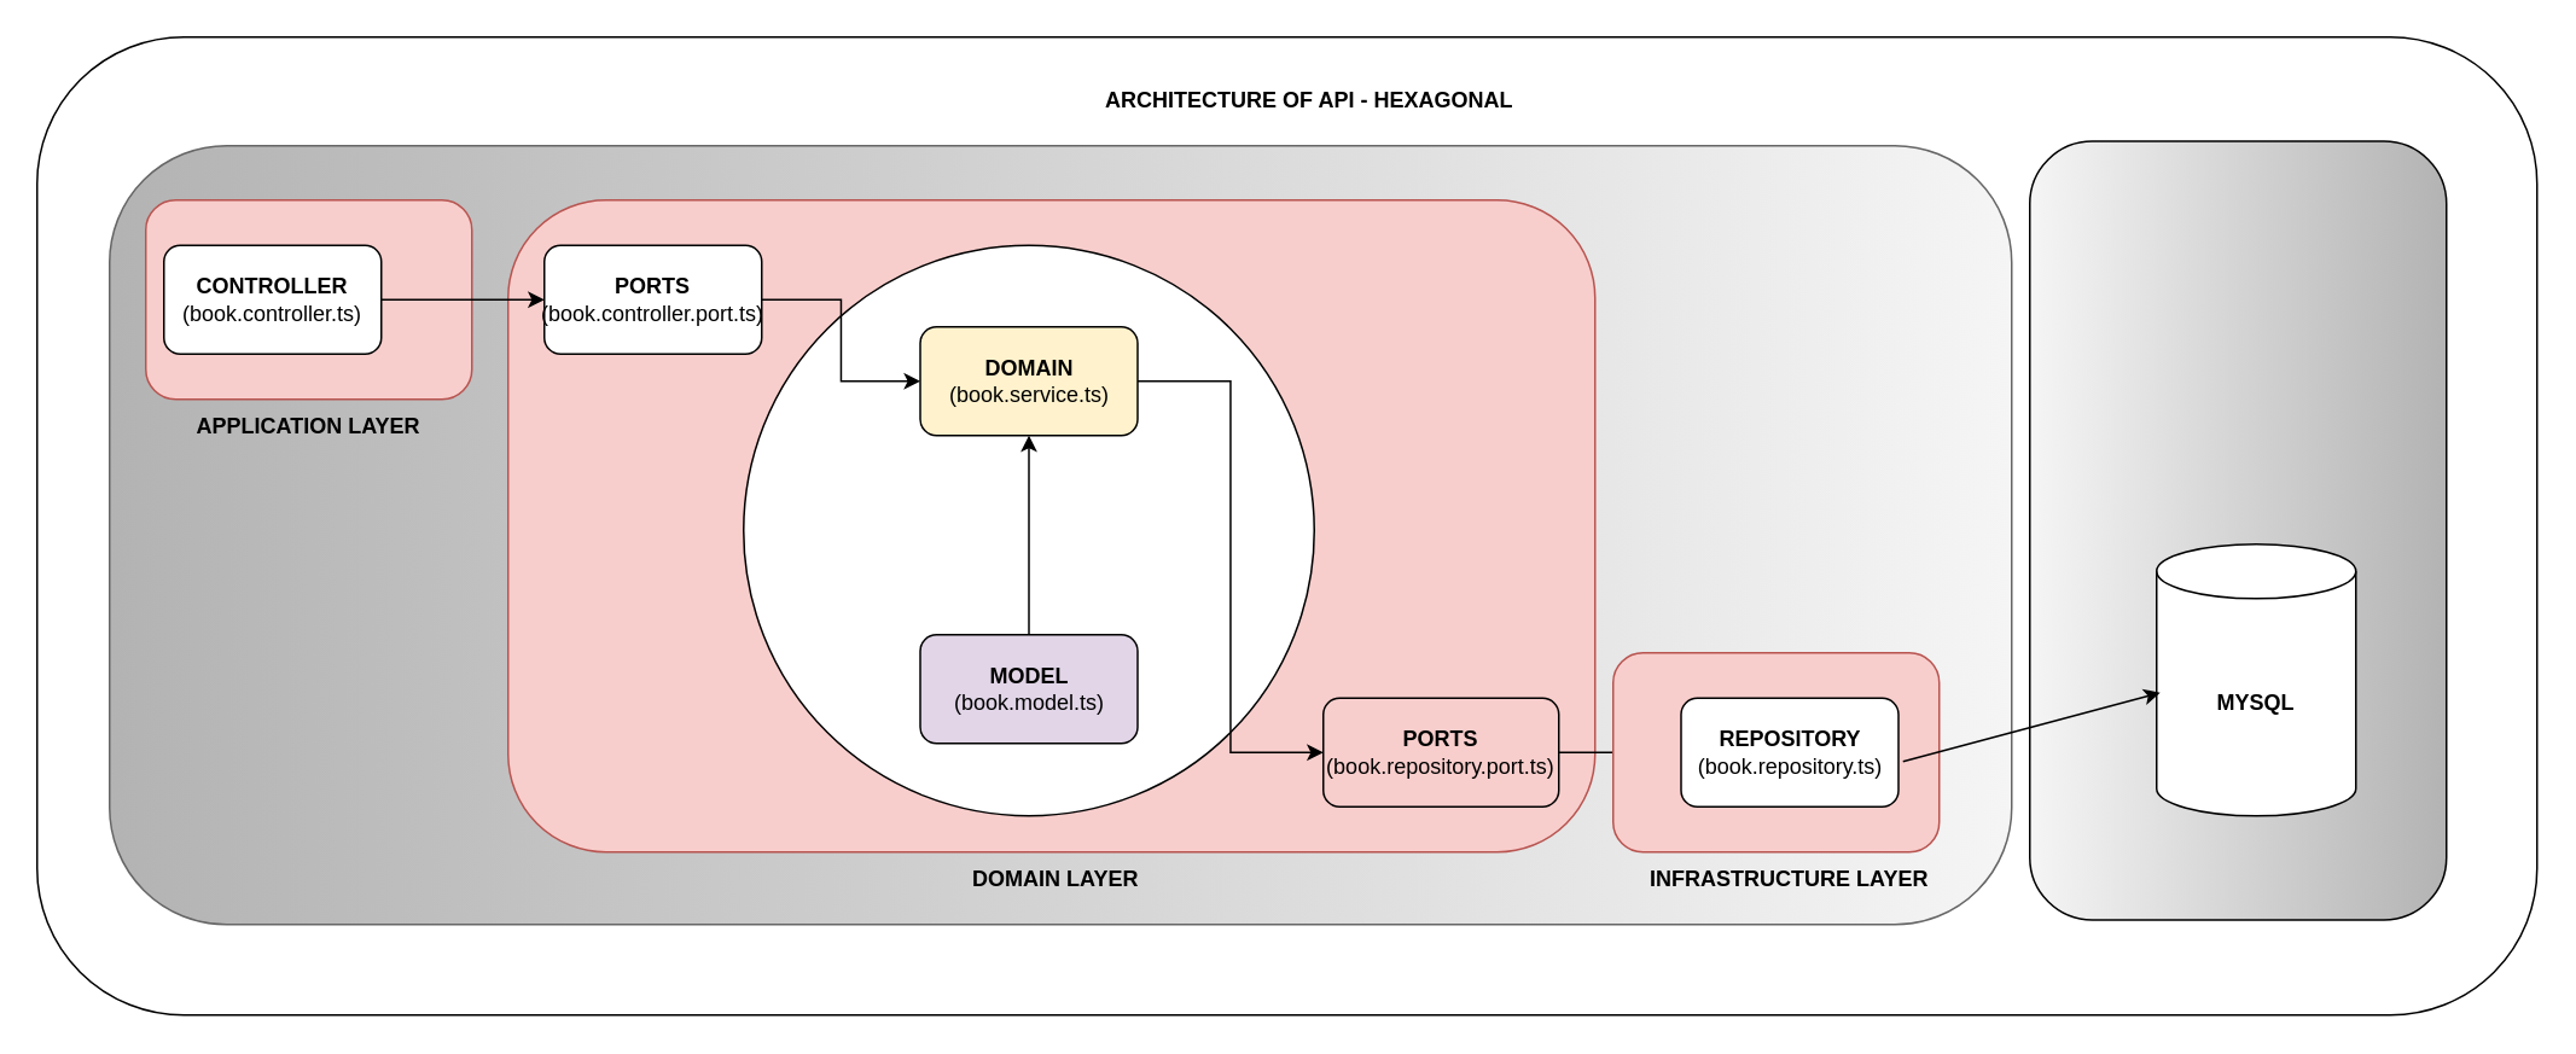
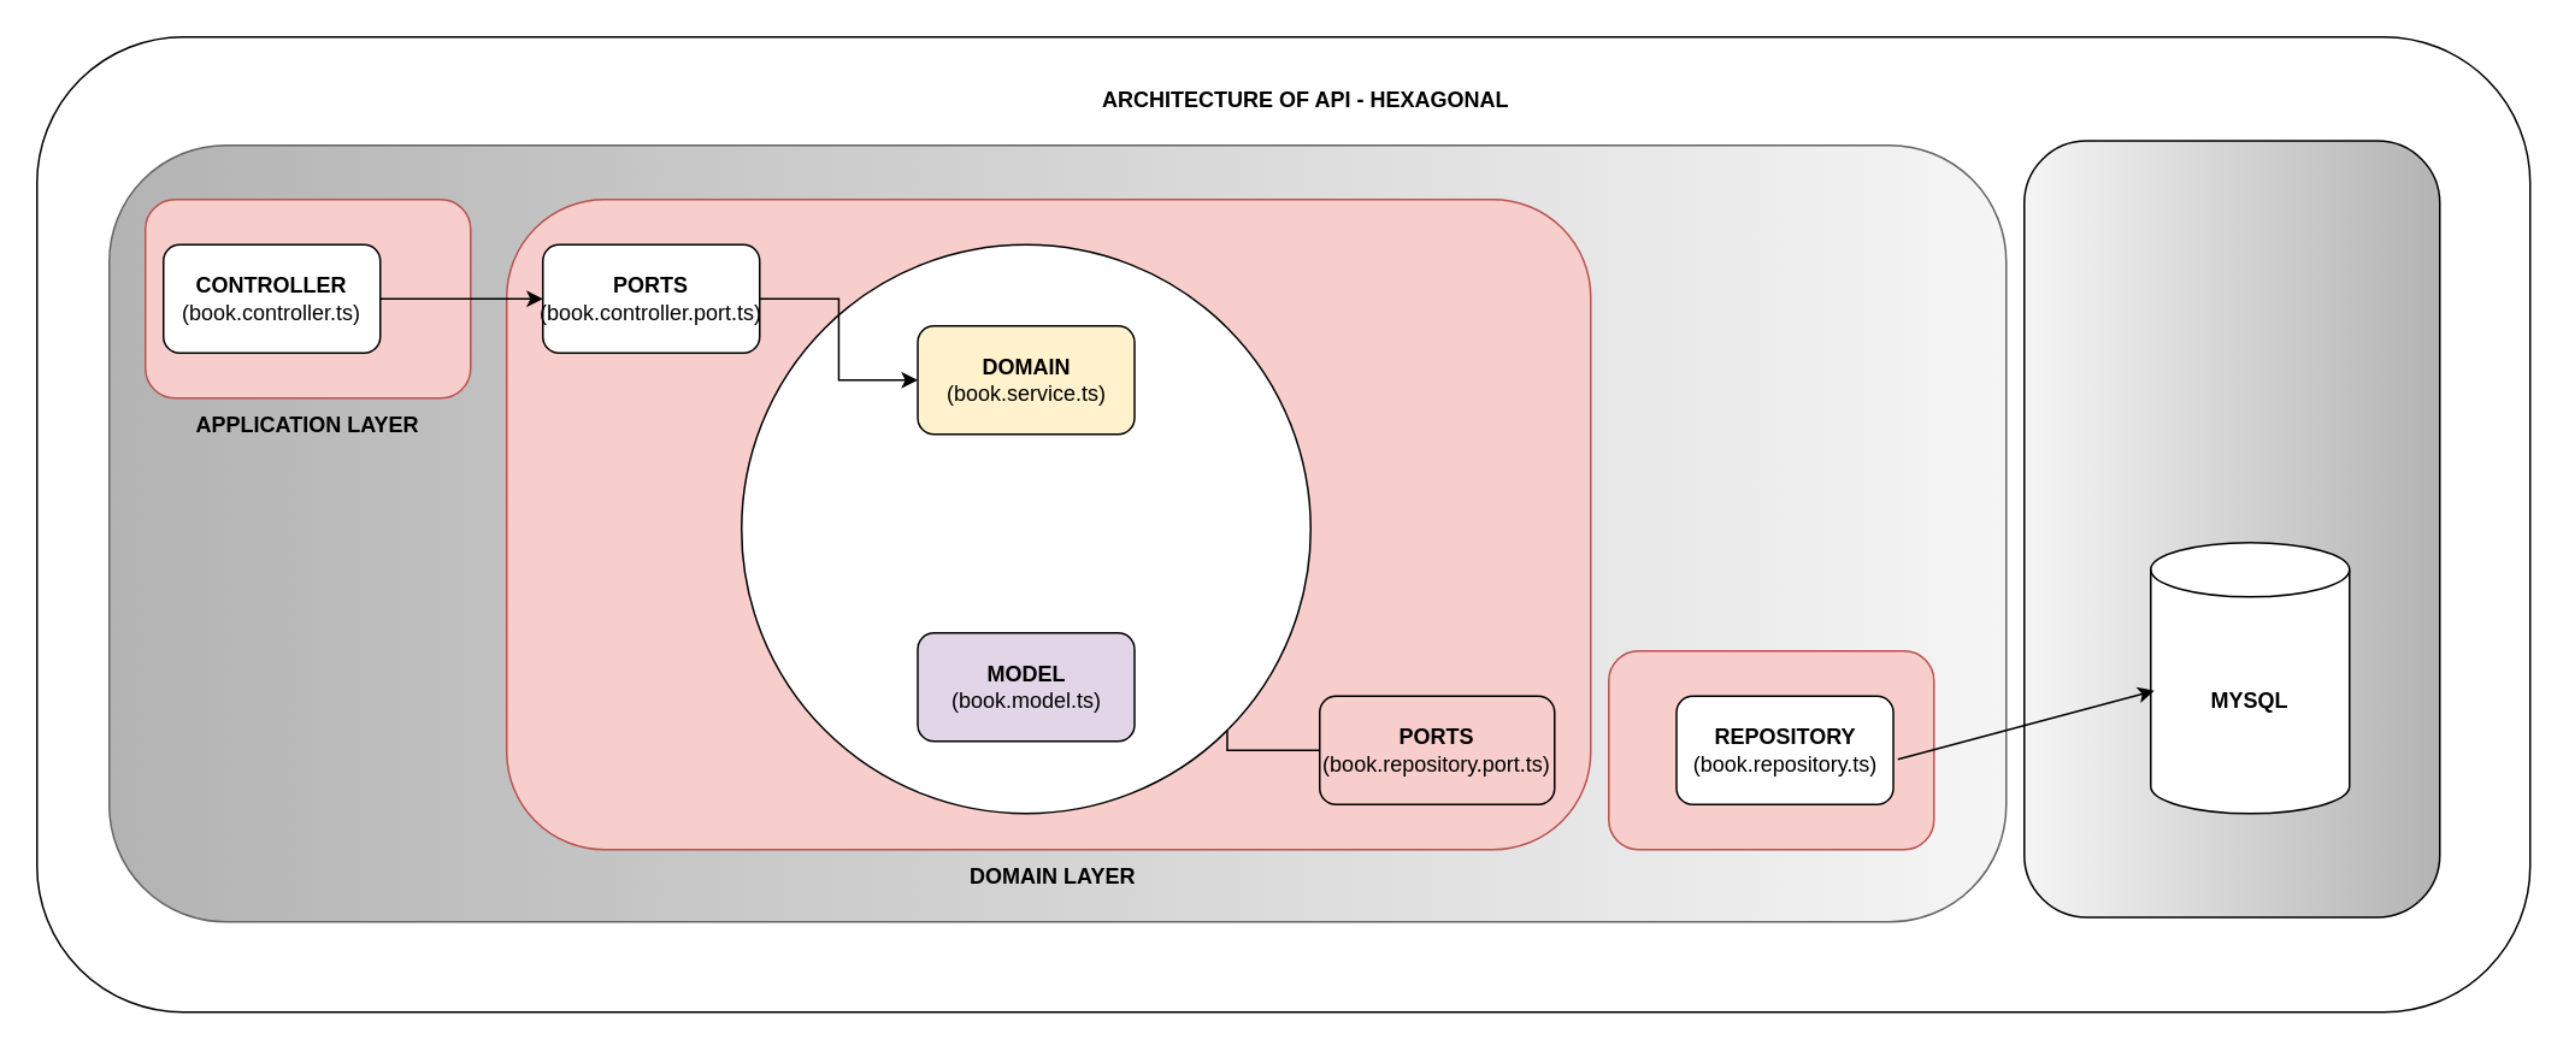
  <mxCell id="0" />
  <mxCell id="1" parent="0" />
  <mxCell id="2" value="" style="rounded=1;whiteSpace=wrap;html=1;" vertex="1" parent="1"><mxGeometry x="20" y="20" width="1380" height="540" as="geometry" /></mxCell>
  <mxCell id="3" value="" style="rounded=1;whiteSpace=wrap;html=1;fillColor=#f5f5f5;strokeColor=#666666;gradientColor=#b3b3b3;gradientDirection=west;" vertex="1" parent="1"><mxGeometry x="60" y="80" width="1050" height="430" as="geometry" /></mxCell>
  <mxCell id="4" value="" style="rounded=1;whiteSpace=wrap;html=1;fillColor=#f8cecc;strokeColor=#b85450;" vertex="1" parent="1"><mxGeometry x="280" y="110" width="600" height="360" as="geometry" /></mxCell>
  <mxCell id="5" value="&lt;b&gt;PORTS&lt;/b&gt;&lt;br&gt;(book.controller.port.ts)" style="rounded=1;whiteSpace=wrap;html=1;" vertex="1" parent="1"><mxGeometry x="300" y="135" width="120" height="60" as="geometry" /></mxCell>
- <mxCell id="6" style="edgeStyle=orthogonalEdgeStyle;rounded=0;orthogonalLoop=1;jettySize=auto;html=1;" edge="1" parent="1" source="7" target="18"><mxGeometry relative="1" as="geometry" /></mxCell>
+ <mxCell id="6" style="edgeStyle=orthogonalEdgeStyle;rounded=0;orthogonalLoop=1;jettySize=auto;html=1;" edge="1" parent="1" source="7" target="15"><mxGeometry relative="1" as="geometry" /></mxCell>
  <mxCell id="7" value="&lt;b&gt;PORTS&lt;/b&gt;&lt;br&gt;(book.repository.port.ts)" style="rounded=1;whiteSpace=wrap;html=1;fillColor=#f8cecc;" vertex="1" parent="1"><mxGeometry x="730" y="385" width="130" height="60" as="geometry" /></mxCell>
  <mxCell id="8" value="" style="rounded=1;whiteSpace=wrap;html=1;fillColor=#f8cecc;strokeColor=#b85450;" vertex="1" parent="1"><mxGeometry x="80" y="110" width="180" height="110" as="geometry" /></mxCell>
  <mxCell id="9" value="&lt;b&gt;CONTROLLER&lt;/b&gt;&lt;br&gt;(book.controller.ts)" style="rounded=1;whiteSpace=wrap;html=1;" vertex="1" parent="1"><mxGeometry x="90" y="135" width="120" height="60" as="geometry" /></mxCell>
  <mxCell id="10" value="APPLICATION LAYER" style="text;html=1;align=center;verticalAlign=middle;whiteSpace=wrap;rounded=0;fontStyle=1" vertex="1" parent="1"><mxGeometry x="95" y="220" width="150" height="30" as="geometry" /></mxCell>
  <mxCell id="11" value="" style="ellipse;whiteSpace=wrap;html=1;aspect=fixed;" vertex="1" parent="1"><mxGeometry x="410" y="135" width="315" height="315" as="geometry" /></mxCell>
- <mxCell id="12" style="edgeStyle=orthogonalEdgeStyle;rounded=0;orthogonalLoop=1;jettySize=auto;html=1;entryX=0;entryY=0.5;entryDx=0;entryDy=0;" edge="1" parent="1" source="13" target="7"><mxGeometry relative="1" as="geometry" /></mxCell>
  <mxCell id="13" value="&lt;b&gt;DOMAIN&lt;/b&gt;&lt;br&gt;(book.service.ts)" style="rounded=1;whiteSpace=wrap;html=1;fillColor=#fff2cc;" vertex="1" parent="1"><mxGeometry x="507.5" y="180" width="120" height="60" as="geometry" /></mxCell>
- <mxCell id="14" style="edgeStyle=orthogonalEdgeStyle;rounded=0;orthogonalLoop=1;jettySize=auto;html=1;entryX=0.5;entryY=1;entryDx=0;entryDy=0;" edge="1" parent="1" source="15" target="13"><mxGeometry relative="1" as="geometry" /></mxCell>
  <mxCell id="15" value="&lt;b&gt;MODEL&lt;/b&gt;&lt;br&gt;(book.model.ts)" style="rounded=1;whiteSpace=wrap;html=1;fillColor=#e1d5e7;" vertex="1" parent="1"><mxGeometry x="507.5" y="350" width="120" height="60" as="geometry" /></mxCell>
  <mxCell id="16" value="" style="rounded=1;whiteSpace=wrap;html=1;fillColor=#f8cecc;strokeColor=#b85450;" vertex="1" parent="1"><mxGeometry x="890" y="360" width="180" height="110" as="geometry" /></mxCell>
- <mxCell id="17" value="INFRASTRUCTURE LAYER" style="text;html=1;align=center;verticalAlign=middle;whiteSpace=wrap;rounded=0;fontStyle=1;fontFamily=Helvetica;fontSize=12;fontColor=default;" vertex="1" parent="1"><mxGeometry x="905" y="470" width="165" height="30" as="geometry" /></mxCell>
  <mxCell id="18" value="&lt;b&gt;REPOSITORY&lt;/b&gt;&lt;br&gt;(book.repository.ts)" style="rounded=1;whiteSpace=wrap;html=1;" vertex="1" parent="1"><mxGeometry x="927.5" y="385" width="120" height="60" as="geometry" /></mxCell>
  <mxCell id="19" value="DOMAIN LAYER" style="text;html=1;align=center;verticalAlign=middle;whiteSpace=wrap;rounded=0;fontStyle=1;fontFamily=Helvetica;fontSize=12;fontColor=default;" vertex="1" parent="1"><mxGeometry x="500" y="470" width="165" height="30" as="geometry" /></mxCell>
  <mxCell id="20" value="" style="endArrow=classic;html=1;rounded=0;entryX=0;entryY=0.5;entryDx=0;entryDy=0;" edge="1" parent="1" source="9" target="5"><mxGeometry width="50" height="50" relative="1" as="geometry"><mxPoint x="250" y="210" as="sourcePoint" /><mxPoint x="300" y="160" as="targetPoint" /></mxGeometry></mxCell>
  <mxCell id="21" style="edgeStyle=orthogonalEdgeStyle;rounded=0;orthogonalLoop=1;jettySize=auto;html=1;entryX=0;entryY=0.5;entryDx=0;entryDy=0;" edge="1" parent="1" source="5" target="13"><mxGeometry relative="1" as="geometry" /></mxCell>
  <mxCell id="22" value="" style="rounded=1;whiteSpace=wrap;html=1;fillColor=#f5f5f5;strokeColor=default;gradientDirection=east;gradientColor=#b3b3b3;" vertex="1" parent="1"><mxGeometry x="1120" y="77.5" width="230" height="430" as="geometry" /></mxCell>
  <mxCell id="23" value="&lt;b&gt;MYSQL&lt;/b&gt;" style="shape=cylinder3;whiteSpace=wrap;html=1;boundedLbl=1;backgroundOutline=1;size=15;" vertex="1" parent="1"><mxGeometry x="1190" y="300" width="110" height="150" as="geometry" /></mxCell>
  <mxCell id="24" value="" style="endArrow=classic;html=1;rounded=0;entryX=0.018;entryY=0.547;entryDx=0;entryDy=0;entryPerimeter=0;" edge="1" parent="1" target="23"><mxGeometry width="50" height="50" relative="1" as="geometry"><mxPoint x="1050" y="420" as="sourcePoint" /><mxPoint x="1100" y="370" as="targetPoint" /></mxGeometry></mxCell>
  <mxCell id="25" value="ARCHITECTURE OF API - HEXAGONAL" style="text;html=1;align=center;verticalAlign=middle;whiteSpace=wrap;rounded=0;fontStyle=1" vertex="1" parent="1"><mxGeometry x="605" y="40" width="235" height="30" as="geometry" /></mxCell>
